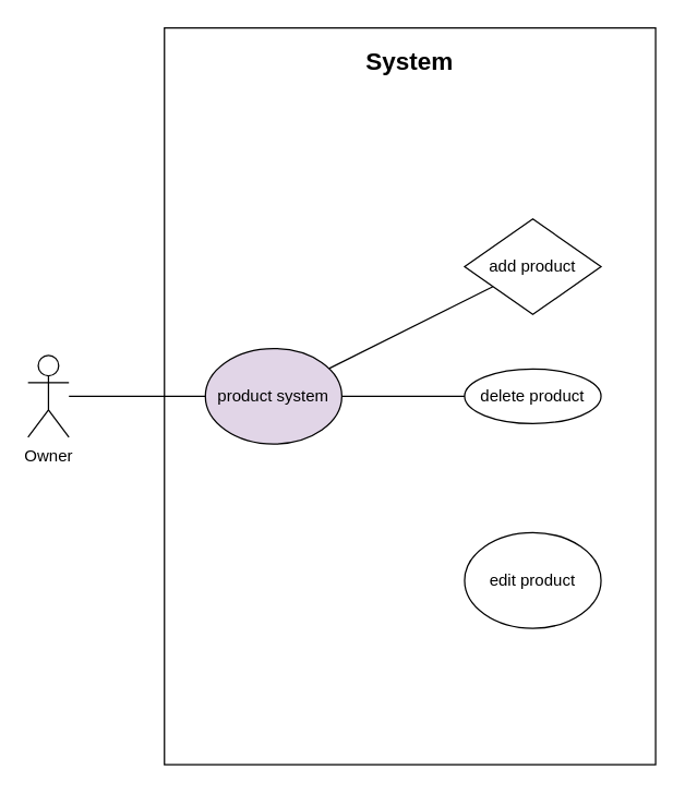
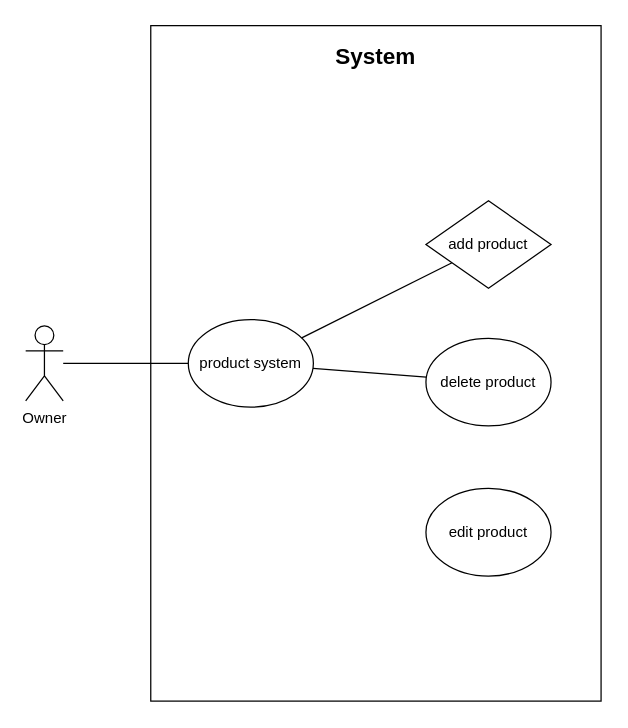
  <mxCell id="0" />
  <mxCell id="1" parent="0" />
  <mxCell id="2" value="Owner" style="shape=umlActor;verticalLabelPosition=bottom;verticalAlign=top;html=1;outlineConnect=0;" vertex="1" parent="1"><mxGeometry x="20" y="260" width="30" height="60" as="geometry" /></mxCell>
  <mxCell id="3" value="" style="rounded=0;whiteSpace=wrap;html=1;" vertex="1" parent="1"><mxGeometry x="120" y="20" width="360" height="540" as="geometry" /></mxCell>
  <mxCell id="4" value="&lt;font style=&quot;font-size: 18px&quot;&gt;&lt;b&gt;System&lt;/b&gt;&lt;/font&gt;" style="text;html=1;strokeColor=none;fillColor=none;align=center;verticalAlign=middle;whiteSpace=wrap;rounded=0;" vertex="1" parent="1"><mxGeometry x="270" y="30" width="60" height="30" as="geometry" /></mxCell>
- <mxCell id="5" value="product system" style="ellipse;whiteSpace=wrap;html=1;fillColor=#e1d5e7;" vertex="1" parent="1"><mxGeometry x="150" y="255" width="100" height="70" as="geometry" /></mxCell>
+ <mxCell id="5" value="product system" style="ellipse;whiteSpace=wrap;html=1;" vertex="1" parent="1"><mxGeometry x="150" y="255" width="100" height="70" as="geometry" /></mxCell>
  <mxCell id="6" value="" style="endArrow=none;html=1;" edge="1" parent="1" source="2" target="5"><mxGeometry width="50" height="50" relative="1" as="geometry"><mxPoint x="70" y="199.611" as="sourcePoint" /><mxPoint x="200.031" y="196.24" as="targetPoint" /></mxGeometry></mxCell>
  <mxCell id="7" value="add product" style="rhombus;whiteSpace=wrap;html=1;" vertex="1" parent="1"><mxGeometry x="340" y="160" width="100" height="70" as="geometry" /></mxCell>
- <mxCell id="8" value="delete product" style="ellipse;whiteSpace=wrap;html=1;" vertex="1" parent="1"><mxGeometry x="340" y="270" width="100" height="40" as="geometry" /></mxCell>
+ <mxCell id="8" value="delete product" style="ellipse;whiteSpace=wrap;html=1;" vertex="1" parent="1"><mxGeometry x="340" y="270" width="100" height="70" as="geometry" /></mxCell>
  <mxCell id="9" value="edit product" style="ellipse;whiteSpace=wrap;html=1;" vertex="1" parent="1"><mxGeometry x="340" y="390" width="100" height="70" as="geometry" /></mxCell>
  <mxCell id="10" value="" style="endArrow=none;html=1;" edge="1" parent="1" source="5" target="7"><mxGeometry width="50" height="50" relative="1" as="geometry"><mxPoint x="240" y="254.43" as="sourcePoint" /><mxPoint x="340" y="254.43" as="targetPoint" /></mxGeometry></mxCell>
  <mxCell id="11" value="" style="endArrow=none;html=1;" edge="1" parent="1" source="5" target="8"><mxGeometry width="50" height="50" relative="1" as="geometry"><mxPoint x="250.739" y="279.708" as="sourcePoint" /><mxPoint x="359.313" y="225.343" as="targetPoint" /></mxGeometry></mxCell>
